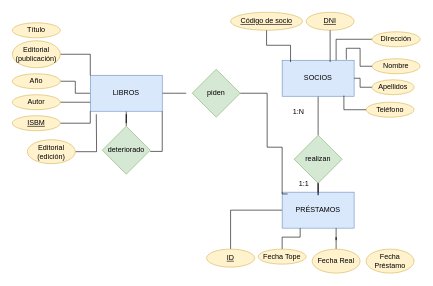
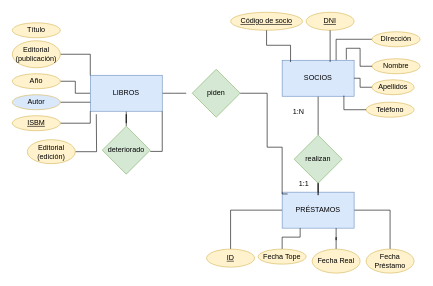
  <mxCell id="0" />
  <mxCell id="1" parent="0" />
  <mxCell id="2" style="edgeStyle=orthogonalEdgeStyle;rounded=0;orthogonalLoop=1;jettySize=auto;html=1;entryX=0;entryY=0.5;entryDx=0;entryDy=0;endArrow=none;endFill=0;" edge="1" parent="1" source="5"><mxGeometry relative="1" as="geometry"><mxPoint x="310" y="155" as="targetPoint" /></mxGeometry></mxCell>
  <mxCell id="3" style="edgeStyle=orthogonalEdgeStyle;rounded=0;orthogonalLoop=1;jettySize=auto;html=1;endArrow=none;endFill=0;" edge="1" parent="1" source="5" target="27"><mxGeometry relative="1" as="geometry" /></mxCell>
  <mxCell id="4" style="edgeStyle=orthogonalEdgeStyle;rounded=0;orthogonalLoop=1;jettySize=auto;html=1;entryX=1;entryY=0.5;entryDx=0;entryDy=0;endArrow=none;endFill=0;" edge="1" parent="1" source="5" target="31"><mxGeometry relative="1" as="geometry" /></mxCell>
  <mxCell id="5" value="LIBROS" style="rounded=0;whiteSpace=wrap;html=1;fillColor=#dae8fc;strokeColor=#6c8ebf;" vertex="1" parent="1"><mxGeometry x="150" y="125" width="120" height="60" as="geometry" /></mxCell>
  <mxCell id="6" style="edgeStyle=orthogonalEdgeStyle;rounded=0;orthogonalLoop=1;jettySize=auto;html=1;endArrow=none;endFill=0;" edge="1" parent="1" source="7" target="14"><mxGeometry relative="1" as="geometry" /></mxCell>
  <mxCell id="7" value="&lt;div&gt;SOCIOS&lt;/div&gt;" style="rounded=0;whiteSpace=wrap;html=1;fillColor=#dae8fc;strokeColor=#6c8ebf;" vertex="1" parent="1"><mxGeometry x="470" y="100" width="120" height="60" as="geometry" /></mxCell>
+ <mxCell id="8" style="edgeStyle=orthogonalEdgeStyle;rounded=0;orthogonalLoop=1;jettySize=auto;html=1;entryX=0.5;entryY=0;entryDx=0;entryDy=0;endArrow=none;endFill=0;" edge="1" parent="1" source="10" target="38"><mxGeometry relative="1" as="geometry" /></mxCell>
  <mxCell id="9" style="edgeStyle=orthogonalEdgeStyle;rounded=0;orthogonalLoop=1;jettySize=auto;html=1;entryX=0.5;entryY=0;entryDx=0;entryDy=0;endArrow=none;endFill=0;" edge="1" parent="1" source="10" target="44"><mxGeometry relative="1" as="geometry" /></mxCell>
  <mxCell id="10" value="PRÉSTAMOS" style="rounded=0;whiteSpace=wrap;html=1;fillColor=#dae8fc;strokeColor=#6c8ebf;" vertex="1" parent="1"><mxGeometry x="470" y="320" width="120" height="60" as="geometry" /></mxCell>
  <mxCell id="11" style="edgeStyle=orthogonalEdgeStyle;rounded=0;orthogonalLoop=1;jettySize=auto;html=1;endArrow=none;endFill=0;entryX=0.106;entryY=1.1;entryDx=0;entryDy=0;entryPerimeter=0;" edge="1" parent="1" source="12" target="46"><mxGeometry relative="1" as="geometry"><Array as="points"><mxPoint x="445" y="155" /><mxPoint x="445" y="245" /><mxPoint x="470" y="245" /><mxPoint x="470" y="323" /></Array></mxGeometry></mxCell>
  <mxCell id="12" value="piden" style="rhombus;whiteSpace=wrap;html=1;fillColor=#d5e8d4;strokeColor=#82b366;" vertex="1" parent="1"><mxGeometry x="320" y="115" width="80" height="80" as="geometry" /></mxCell>
  <mxCell id="13" style="edgeStyle=orthogonalEdgeStyle;rounded=0;orthogonalLoop=1;jettySize=auto;html=1;entryX=0.5;entryY=0;entryDx=0;entryDy=0;endArrow=none;endFill=0;" edge="1" parent="1" source="14" target="10"><mxGeometry relative="1" as="geometry" /></mxCell>
  <mxCell id="14" value="realizan" style="rhombus;whiteSpace=wrap;html=1;fillColor=#d5e8d4;strokeColor=#82b366;" vertex="1" parent="1"><mxGeometry x="490" y="225" width="80" height="80" as="geometry" /></mxCell>
  <mxCell id="15" value="Código de socio" style="ellipse;whiteSpace=wrap;html=1;align=center;fontStyle=4;fillColor=#fff2cc;strokeColor=#d6b656;" vertex="1" parent="1"><mxGeometry x="384" y="20" width="120" height="30" as="geometry" /></mxCell>
  <mxCell id="16" value="&lt;u&gt;DNI&lt;/u&gt;" style="ellipse;whiteSpace=wrap;html=1;align=center;fillColor=#fff2cc;strokeColor=#d6b656;" vertex="1" parent="1"><mxGeometry x="510" y="20" width="80" height="30" as="geometry" /></mxCell>
  <mxCell id="17" style="edgeStyle=orthogonalEdgeStyle;rounded=0;orthogonalLoop=1;jettySize=auto;html=1;entryX=0.75;entryY=0;entryDx=0;entryDy=0;endArrow=none;endFill=0;" edge="1" parent="1" source="18" target="7"><mxGeometry relative="1" as="geometry"><Array as="points"><mxPoint x="560" y="65" /></Array></mxGeometry></mxCell>
  <mxCell id="18" value="DIrección" style="ellipse;whiteSpace=wrap;html=1;align=center;fillColor=#fff2cc;strokeColor=#d6b656;" vertex="1" parent="1"><mxGeometry x="620" y="52.5" width="80" height="25" as="geometry" /></mxCell>
  <mxCell id="19" value="Teléfono" style="ellipse;whiteSpace=wrap;html=1;align=center;fillColor=#fff2cc;strokeColor=#d6b656;" vertex="1" parent="1"><mxGeometry x="610" y="170" width="80" height="25" as="geometry" /></mxCell>
  <mxCell id="20" value="Nombre" style="ellipse;whiteSpace=wrap;html=1;align=center;fillColor=#fff2cc;strokeColor=#d6b656;" vertex="1" parent="1"><mxGeometry x="620" y="97.5" width="80" height="25" as="geometry" /></mxCell>
  <mxCell id="21" style="edgeStyle=orthogonalEdgeStyle;rounded=0;orthogonalLoop=1;jettySize=auto;html=1;endArrow=none;endFill=0;" edge="1" parent="1" source="22" target="7"><mxGeometry relative="1" as="geometry" /></mxCell>
  <mxCell id="22" value="Apellidos" style="ellipse;whiteSpace=wrap;html=1;align=center;fillColor=#fff2cc;strokeColor=#d6b656;" vertex="1" parent="1"><mxGeometry x="620" y="132.5" width="70" height="25" as="geometry" /></mxCell>
  <mxCell id="23" style="edgeStyle=orthogonalEdgeStyle;rounded=0;orthogonalLoop=1;jettySize=auto;html=1;entryX=0.667;entryY=0.05;entryDx=0;entryDy=0;entryPerimeter=0;endArrow=none;endFill=0;" edge="1" parent="1" source="16" target="7"><mxGeometry relative="1" as="geometry" /></mxCell>
  <mxCell id="24" style="edgeStyle=orthogonalEdgeStyle;rounded=0;orthogonalLoop=1;jettySize=auto;html=1;entryX=0.892;entryY=-0.017;entryDx=0;entryDy=0;entryPerimeter=0;endArrow=none;endFill=0;" edge="1" parent="1" source="20" target="7"><mxGeometry relative="1" as="geometry" /></mxCell>
  <mxCell id="25" style="edgeStyle=orthogonalEdgeStyle;rounded=0;orthogonalLoop=1;jettySize=auto;html=1;entryX=0.858;entryY=0.983;entryDx=0;entryDy=0;entryPerimeter=0;endArrow=none;endFill=0;" edge="1" parent="1" source="19" target="7"><mxGeometry relative="1" as="geometry" /></mxCell>
  <mxCell id="26" style="edgeStyle=orthogonalEdgeStyle;rounded=0;orthogonalLoop=1;jettySize=auto;html=1;exitX=0.875;exitY=0.338;exitDx=0;exitDy=0;exitPerimeter=0;endArrow=none;endFill=0;" edge="1" parent="1" target="5"><mxGeometry relative="1" as="geometry"><mxPoint x="270" y="195" as="targetPoint" /><mxPoint x="250" y="252.04" as="sourcePoint" /><Array as="points"><mxPoint x="270" y="252" /></Array></mxGeometry></mxCell>
  <mxCell id="27" value="deteriorado" style="rhombus;whiteSpace=wrap;html=1;fillColor=#d5e8d4;strokeColor=#82b366;" vertex="1" parent="1"><mxGeometry x="170" y="210" width="80" height="80" as="geometry" /></mxCell>
  <mxCell id="28" value="Título" style="ellipse;whiteSpace=wrap;html=1;align=center;fillColor=#fff2cc;strokeColor=#d6b656;" vertex="1" parent="1"><mxGeometry x="20" y="37.5" width="80" height="25" as="geometry" /></mxCell>
  <mxCell id="29" style="edgeStyle=orthogonalEdgeStyle;rounded=0;orthogonalLoop=1;jettySize=auto;html=1;entryX=0;entryY=0;entryDx=0;entryDy=0;endArrow=none;endFill=0;" edge="1" parent="1" source="30" target="5"><mxGeometry relative="1" as="geometry" /></mxCell>
  <mxCell id="30" value="Editorial (publicación)" style="ellipse;whiteSpace=wrap;html=1;align=center;fillColor=#fff2cc;strokeColor=#d6b656;" vertex="1" parent="1"><mxGeometry x="20" y="67.5" width="80" height="45" as="geometry" /></mxCell>
  <mxCell id="31" value="Año" style="ellipse;whiteSpace=wrap;html=1;align=center;fillColor=#fff2cc;strokeColor=#d6b656;" vertex="1" parent="1"><mxGeometry x="20" y="122.5" width="80" height="25" as="geometry" /></mxCell>
  <mxCell id="32" style="edgeStyle=orthogonalEdgeStyle;rounded=0;orthogonalLoop=1;jettySize=auto;html=1;entryX=0;entryY=0.75;entryDx=0;entryDy=0;endArrow=none;endFill=0;" edge="1" parent="1" source="33" target="5"><mxGeometry relative="1" as="geometry" /></mxCell>
- <mxCell id="33" value="Autor" style="ellipse;whiteSpace=wrap;html=1;align=center;fillColor=#fff2cc;strokeColor=#d6b656;" vertex="1" parent="1"><mxGeometry x="20" y="157.5" width="80" height="25" as="geometry" /></mxCell>
+ <mxCell id="33" value="Autor" style="ellipse;whiteSpace=wrap;html=1;align=center;fillColor=#dae8fc;strokeColor=#d6b656;" vertex="1" parent="1"><mxGeometry x="20" y="157.5" width="80" height="25" as="geometry" /></mxCell>
  <mxCell id="34" style="edgeStyle=orthogonalEdgeStyle;rounded=0;orthogonalLoop=1;jettySize=auto;html=1;entryX=0;entryY=1;entryDx=0;entryDy=0;endArrow=none;endFill=0;" edge="1" parent="1" source="35" target="5"><mxGeometry relative="1" as="geometry" /></mxCell>
  <mxCell id="35" value="&lt;u&gt;ISBM&lt;/u&gt;" style="ellipse;whiteSpace=wrap;html=1;align=center;fillColor=#fff2cc;strokeColor=#d6b656;" vertex="1" parent="1"><mxGeometry x="20" y="192.5" width="80" height="25" as="geometry" /></mxCell>
  <mxCell id="36" style="edgeStyle=orthogonalEdgeStyle;rounded=0;orthogonalLoop=1;jettySize=auto;html=1;endArrow=none;endFill=0;" edge="1" parent="1" source="37"><mxGeometry relative="1" as="geometry"><mxPoint x="160" y="190" as="targetPoint" /></mxGeometry></mxCell>
  <mxCell id="37" value="&lt;div&gt;Editorial&lt;/div&gt;&lt;div&gt;(edición)&lt;br&gt;&lt;/div&gt;" style="ellipse;whiteSpace=wrap;html=1;align=center;fillColor=#fff2cc;strokeColor=#d6b656;" vertex="1" parent="1"><mxGeometry x="45" y="232.5" width="80" height="40" as="geometry" /></mxCell>
  <mxCell id="38" value="Fecha Préstamo" style="ellipse;whiteSpace=wrap;html=1;align=center;fillColor=#fff2cc;strokeColor=#d6b656;" vertex="1" parent="1"><mxGeometry x="610" y="415" width="80" height="40" as="geometry" /></mxCell>
  <mxCell id="39" style="edgeStyle=orthogonalEdgeStyle;rounded=0;orthogonalLoop=1;jettySize=auto;html=1;entryX=0.25;entryY=1;entryDx=0;entryDy=0;endArrow=none;endFill=0;" edge="1" parent="1" source="40" target="10"><mxGeometry relative="1" as="geometry" /></mxCell>
  <mxCell id="40" value="Fecha Tope" style="ellipse;whiteSpace=wrap;html=1;align=center;fillColor=#fff2cc;strokeColor=#d6b656;" vertex="1" parent="1"><mxGeometry x="430" y="415" width="80" height="25" as="geometry" /></mxCell>
  <mxCell id="41" style="edgeStyle=orthogonalEdgeStyle;rounded=0;orthogonalLoop=1;jettySize=auto;html=1;entryX=0.75;entryY=1;entryDx=0;entryDy=0;endArrow=none;endFill=0;" edge="1" parent="1" source="42" target="10"><mxGeometry relative="1" as="geometry"><mxPoint x="560" y="385" as="targetPoint" /></mxGeometry></mxCell>
  <mxCell id="42" value="Fecha Real" style="ellipse;whiteSpace=wrap;html=1;align=center;fillColor=#fff2cc;strokeColor=#d6b656;" vertex="1" parent="1"><mxGeometry x="520" y="415" width="80" height="40" as="geometry" /></mxCell>
  <mxCell id="43" style="edgeStyle=orthogonalEdgeStyle;rounded=0;orthogonalLoop=1;jettySize=auto;html=1;entryX=0.117;entryY=0.05;entryDx=0;entryDy=0;entryPerimeter=0;endArrow=none;endFill=0;" edge="1" parent="1" source="15" target="7"><mxGeometry relative="1" as="geometry" /></mxCell>
  <mxCell id="44" value="&lt;u&gt;ID&lt;/u&gt;" style="ellipse;whiteSpace=wrap;html=1;align=center;fillColor=#fff2cc;strokeColor=#d6b656;" vertex="1" parent="1"><mxGeometry x="344" y="415" width="80" height="30" as="geometry" /></mxCell>
  <mxCell id="45" value="" style="shape=table;startSize=0;container=1;collapsible=1;childLayout=tableLayout;fixedRows=1;rowLines=0;fontStyle=0;align=center;resizeLast=1;strokeColor=none;fillColor=none;collapsible=0;whiteSpace=wrap;html=1;" vertex="1" parent="1"><mxGeometry x="460" y="290" width="180" height="30" as="geometry" /></mxCell>
  <mxCell id="46" value="" style="shape=tableRow;horizontal=0;startSize=0;swimlaneHead=0;swimlaneBody=0;fillColor=none;collapsible=0;dropTarget=0;points=[[0,0.5],[1,0.5]];portConstraint=eastwest;top=0;left=0;right=0;bottom=0;" vertex="1" parent="45"><mxGeometry width="180" height="30" as="geometry" /></mxCell>
  <mxCell id="47" value="" style="shape=partialRectangle;connectable=0;fillColor=none;top=0;left=0;bottom=0;right=0;editable=1;overflow=hidden;" vertex="1" parent="46"><mxGeometry width="30" height="30" as="geometry"><mxRectangle width="30" height="30" as="alternateBounds" /></mxGeometry></mxCell>
  <mxCell id="48" value="1:1" style="shape=partialRectangle;connectable=0;fillColor=none;top=0;left=0;bottom=0;right=0;align=left;spacingLeft=6;overflow=hidden;" vertex="1" parent="46"><mxGeometry x="30" width="150" height="30" as="geometry"><mxRectangle width="150" height="30" as="alternateBounds" /></mxGeometry></mxCell>
  <mxCell id="49" value="" style="shape=table;startSize=0;container=1;collapsible=1;childLayout=tableLayout;fixedRows=1;rowLines=0;fontStyle=0;align=center;resizeLast=1;strokeColor=none;fillColor=none;collapsible=0;whiteSpace=wrap;html=1;" vertex="1" parent="1"><mxGeometry x="450" y="170" width="180" height="30" as="geometry" /></mxCell>
  <mxCell id="50" value="" style="shape=tableRow;horizontal=0;startSize=0;swimlaneHead=0;swimlaneBody=0;fillColor=none;collapsible=0;dropTarget=0;points=[[0,0.5],[1,0.5]];portConstraint=eastwest;top=0;left=0;right=0;bottom=0;" vertex="1" parent="49"><mxGeometry width="180" height="30" as="geometry" /></mxCell>
  <mxCell id="51" value="" style="shape=partialRectangle;connectable=0;fillColor=none;top=0;left=0;bottom=0;right=0;editable=1;overflow=hidden;" vertex="1" parent="50"><mxGeometry width="30" height="30" as="geometry"><mxRectangle width="30" height="30" as="alternateBounds" /></mxGeometry></mxCell>
  <mxCell id="52" value="1:N" style="shape=partialRectangle;connectable=0;fillColor=none;top=0;left=0;bottom=0;right=0;align=left;spacingLeft=6;overflow=hidden;" vertex="1" parent="50"><mxGeometry x="30" width="150" height="30" as="geometry"><mxRectangle width="150" height="30" as="alternateBounds" /></mxGeometry></mxCell>
